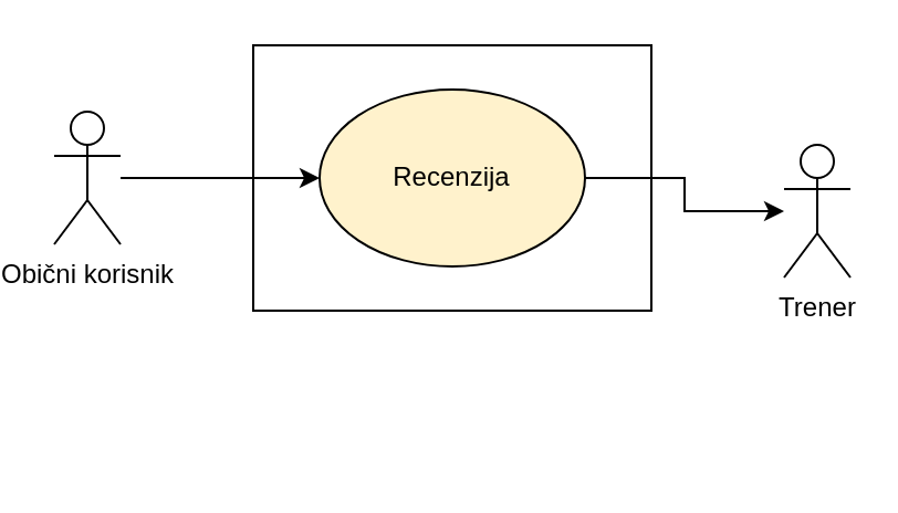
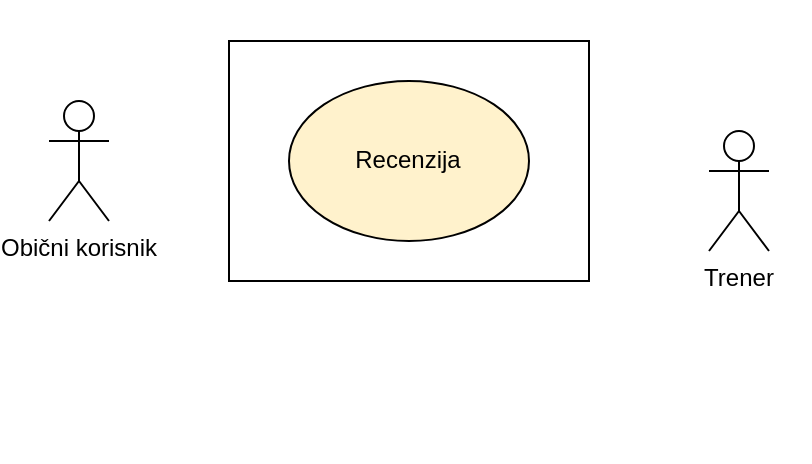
  <mxCell id="0" />
  <mxCell id="1" parent="0" />
  <mxCell id="2" value="" style="rounded=0;whiteSpace=wrap;html=1;" vertex="1" parent="1"><mxGeometry x="110" y="20" width="180" height="120" as="geometry" /></mxCell>
  <mxCell id="3" value="&amp;lt;&amp;lt;Include&amp;gt;&amp;gt;" style="rounded=0;orthogonalLoop=1;jettySize=auto;html=1;dashed=1;endArrow=none;endFill=0;startArrow=classic;startFill=1;" edge="1" parent="1"><mxGeometry relative="1" as="geometry"><mxPoint x="169.864" y="50.544" as="sourcePoint" /></mxGeometry></mxCell>
- <mxCell id="4" value="" style="edgeStyle=orthogonalEdgeStyle;rounded=0;orthogonalLoop=1;jettySize=auto;html=1;endArrow=none;endFill=0;startArrow=classic;startFill=1;" edge="1" parent="1" source="5" target="8"><mxGeometry relative="1" as="geometry" /></mxCell>
  <mxCell id="5" value="Trener" style="shape=umlActor;verticalLabelPosition=bottom;verticalAlign=top;html=1;outlineConnect=0;" vertex="1" parent="1"><mxGeometry x="350" y="65" width="30" height="60" as="geometry" /></mxCell>
- <mxCell id="6" value="" style="edgeStyle=orthogonalEdgeStyle;rounded=0;orthogonalLoop=1;jettySize=auto;html=1;endArrow=classic;endFill=1;" edge="1" parent="1" source="7" target="8"><mxGeometry relative="1" as="geometry" /></mxCell>
  <mxCell id="7" value="Obični korisnik" style="shape=umlActor;verticalLabelPosition=bottom;verticalAlign=top;html=1;outlineConnect=0;" vertex="1" parent="1"><mxGeometry x="20" y="50" width="30" height="60" as="geometry" /></mxCell>
  <mxCell id="8" value="Recenzija" style="ellipse;whiteSpace=wrap;html=1;fillColor=#fff2cc;" vertex="1" parent="1"><mxGeometry x="140" y="40" width="120" height="80" as="geometry" /></mxCell>
  <mxCell id="9" value="" style="edgeStyle=orthogonalEdgeStyle;rounded=0;orthogonalLoop=1;jettySize=auto;html=1;" edge="1" parent="1"><mxGeometry relative="1" as="geometry"><mxPoint x="140" y="210" as="targetPoint" /></mxGeometry></mxCell>
